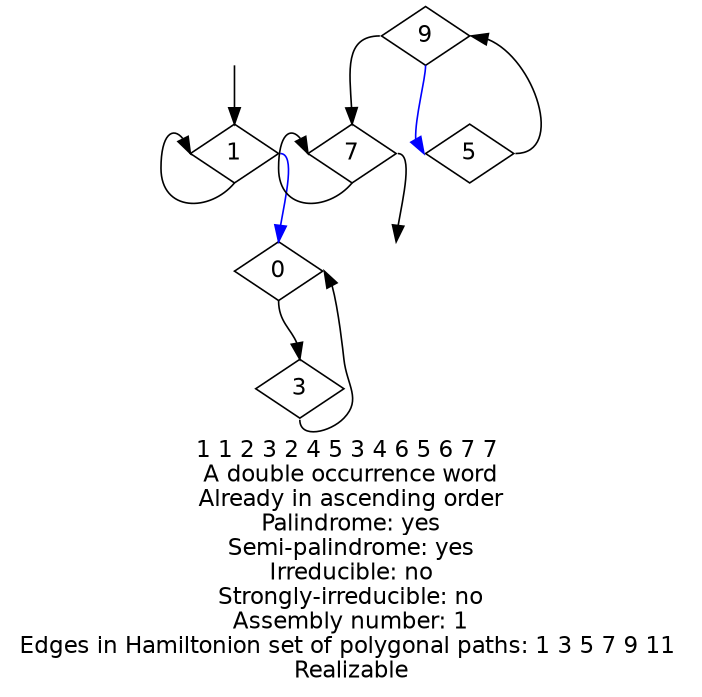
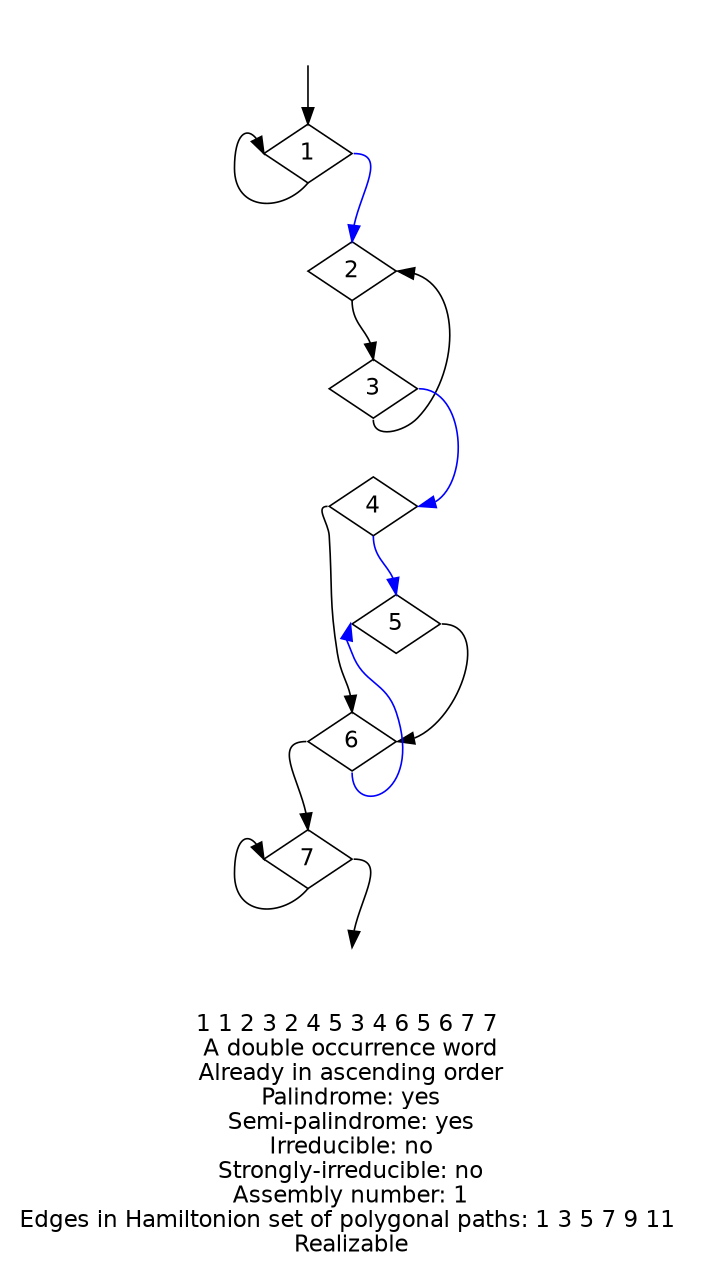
  digraph {
    fontname=Helvetica
    label="1 1 2 3 2 4 5 3 4 6 5 6 7 7 \nA double occurrence word\nAlready in ascending order\nPalindrome: yes\nSemi-palindrome: yes\nIrreducible: no\nStrongly-irreducible: no\nAssembly number: 1\nEdges in Hamiltonion set of polygonal paths: 1 3 5 7 9 11 \nRealizable\n"
    node [fontname=Helvetica shape=diamond]
    edge [headport=n tailport=s]
    a [style=invis]
    1
-   2 [label=0]
+   2
    b [style=invis]
    3
+   4
    5
-   6 [label=9]
+   6
    7
    a -> 1
    1 -> 1 [headport=w]
    1 -> 2 [color=blue tailport=e]
    2 -> 3
    3 -> 2 [color=black headport=e]
+   3 -> 4 [color=blue headport=e tailport=e]
+   4 -> 5 [color=blue]
+   4 -> 6 [tailport=w]
    5 -> 6 [headport=e tailport=e]
    6 -> 5 [color=blue headport=w]
    6 -> 7 [color=black tailport=w]
    7 -> b [tailport=e]
    7 -> 7 [headport=w]
  }
